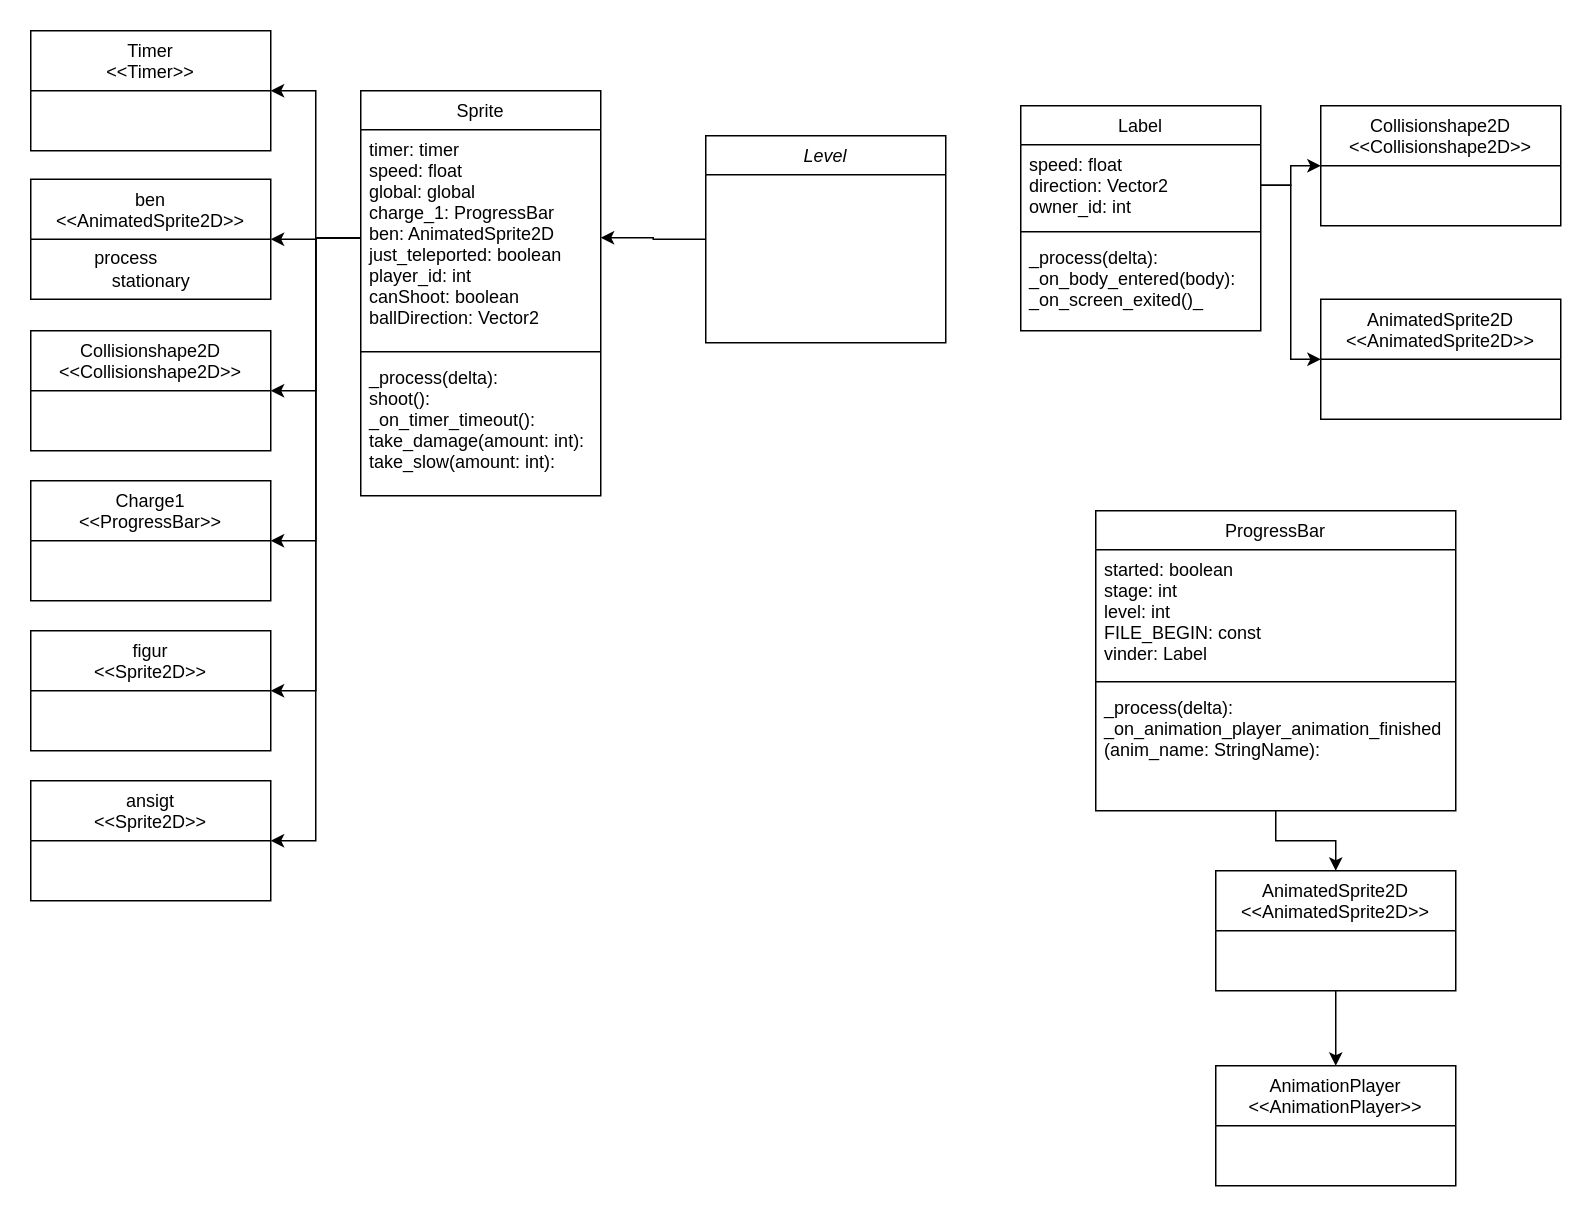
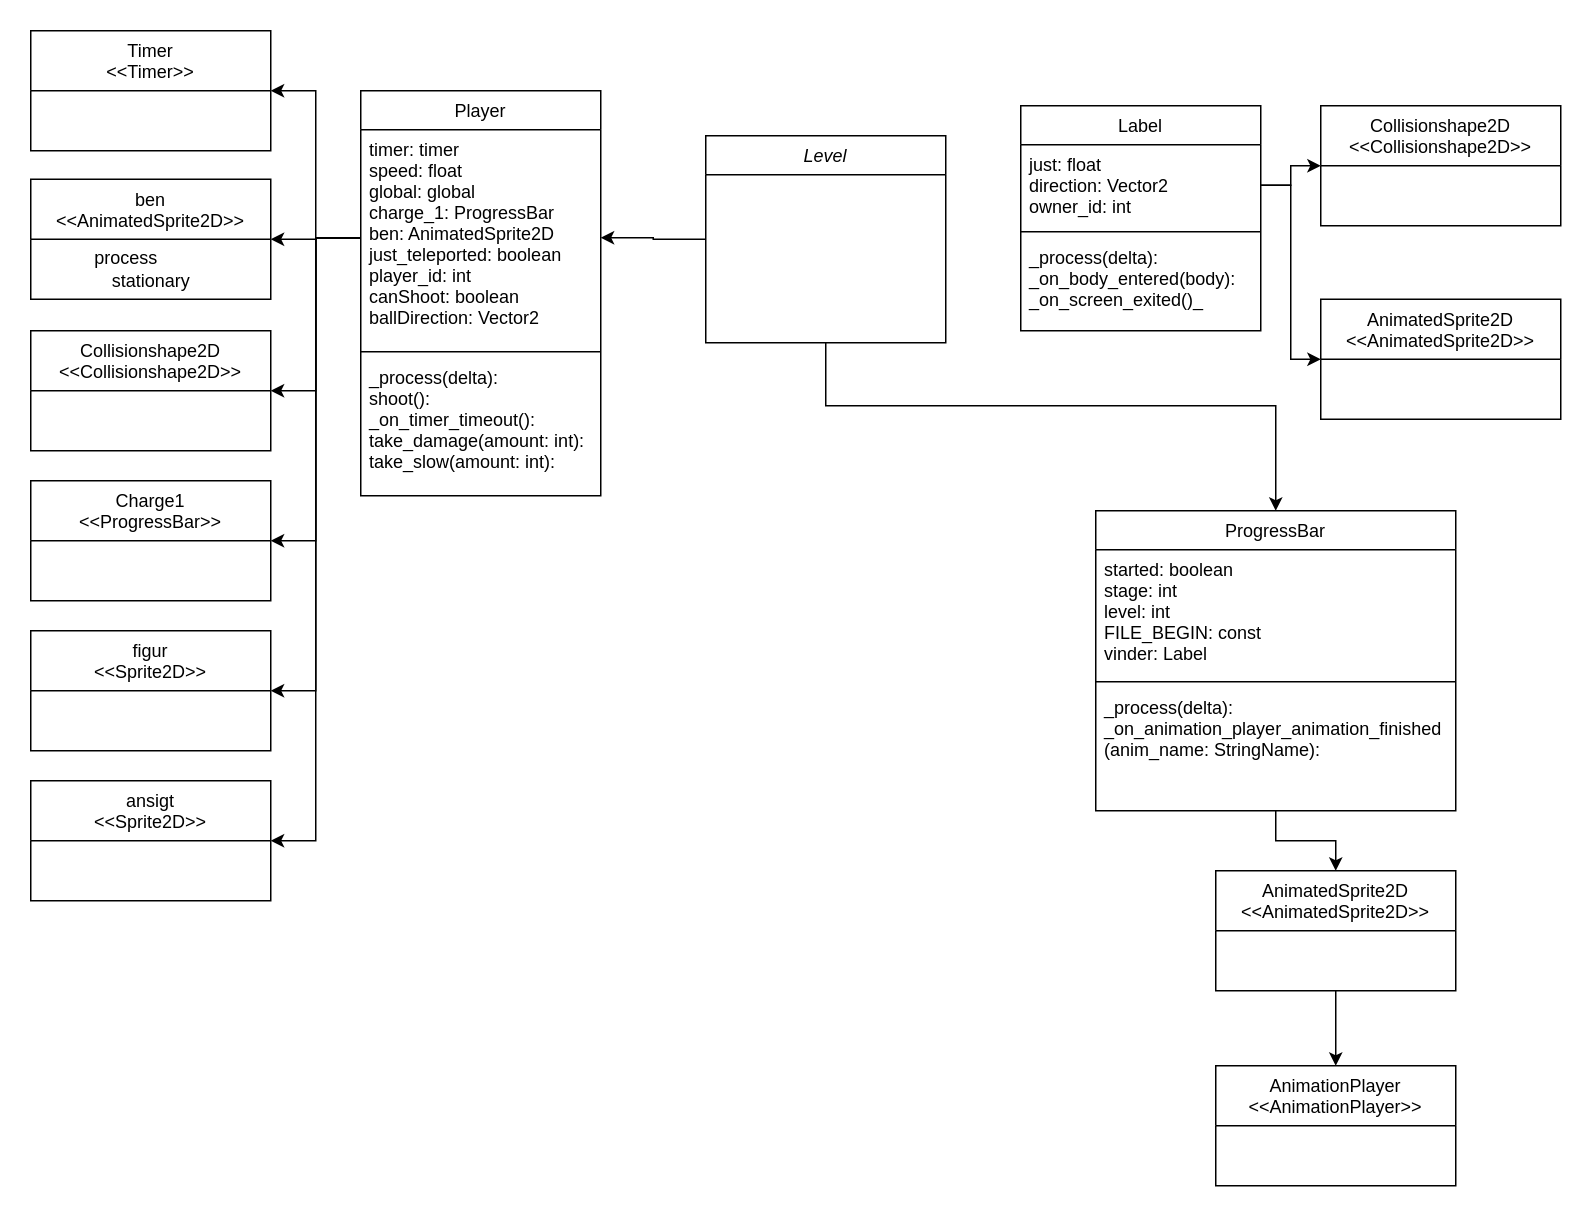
  <mxCell id="0" />
  <mxCell id="1" parent="0" />
  <mxCell id="2" value="" style="edgeStyle=orthogonalEdgeStyle;rounded=0;orthogonalLoop=1;jettySize=auto;html=1;entryX=1;entryY=0.5;entryDx=0;entryDy=0;" parent="1" source="4" target="10" edge="1"><mxGeometry relative="1" as="geometry" /></mxCell>
+ <mxCell id="3" style="edgeStyle=orthogonalEdgeStyle;rounded=0;orthogonalLoop=1;jettySize=auto;html=1;entryX=0.5;entryY=0;entryDx=0;entryDy=0;" parent="1" source="4" target="31" edge="1"><mxGeometry relative="1" as="geometry"><Array as="points"><mxPoint x="550" y="270" /><mxPoint x="850" y="270" /></Array></mxGeometry></mxCell>
  <mxCell id="4" value="Level" style="swimlane;fontStyle=2;align=center;verticalAlign=top;childLayout=stackLayout;horizontal=1;startSize=26;horizontalStack=0;resizeParent=1;resizeLast=0;collapsible=1;marginBottom=0;rounded=0;shadow=0;strokeWidth=1;" parent="1" vertex="1"><mxGeometry x="470" y="90" width="160" height="138" as="geometry"><mxRectangle x="230" y="140" width="160" height="26" as="alternateBounds" /></mxGeometry></mxCell>
  <mxCell id="5" value="Label" style="swimlane;fontStyle=0;align=center;verticalAlign=top;childLayout=stackLayout;horizontal=1;startSize=26;horizontalStack=0;resizeParent=1;resizeLast=0;collapsible=1;marginBottom=0;rounded=0;shadow=0;strokeWidth=1;" parent="1" vertex="1"><mxGeometry x="680" y="70" width="160" height="150" as="geometry"><mxRectangle x="550" y="140" width="160" height="26" as="alternateBounds" /></mxGeometry></mxCell>
- <mxCell id="6" value="speed: float&#10;direction: Vector2&#10;owner_id: int" style="text;align=left;verticalAlign=top;spacingLeft=4;spacingRight=4;overflow=hidden;rotatable=0;points=[[0,0.5],[1,0.5]];portConstraint=eastwest;" parent="5" vertex="1"><mxGeometry y="26" width="160" height="54" as="geometry" /></mxCell>
+ <mxCell id="6" value="just: float&#10;direction: Vector2&#10;owner_id: int" style="text;align=left;verticalAlign=top;spacingLeft=4;spacingRight=4;overflow=hidden;rotatable=0;points=[[0,0.5],[1,0.5]];portConstraint=eastwest;" parent="5" vertex="1"><mxGeometry y="26" width="160" height="54" as="geometry" /></mxCell>
  <mxCell id="7" value="" style="line;html=1;strokeWidth=1;align=left;verticalAlign=middle;spacingTop=-1;spacingLeft=3;spacingRight=3;rotatable=0;labelPosition=right;points=[];portConstraint=eastwest;" parent="5" vertex="1"><mxGeometry y="80" width="160" height="8" as="geometry" /></mxCell>
  <mxCell id="8" value="_process(delta):&#10;_on_body_entered(body):&#10;_on_screen_exited()_" style="text;align=left;verticalAlign=top;spacingLeft=4;spacingRight=4;overflow=hidden;rotatable=0;points=[[0,0.5],[1,0.5]];portConstraint=eastwest;" parent="5" vertex="1"><mxGeometry y="88" width="160" height="62" as="geometry" /></mxCell>
- <mxCell id="9" value="Sprite" style="swimlane;fontStyle=0;align=center;verticalAlign=top;childLayout=stackLayout;horizontal=1;startSize=26;horizontalStack=0;resizeParent=1;resizeLast=0;collapsible=1;marginBottom=0;rounded=0;shadow=0;strokeWidth=1;" parent="1" vertex="1"><mxGeometry x="240" y="60" width="160" height="270" as="geometry"><mxRectangle x="130" y="380" width="160" height="26" as="alternateBounds" /></mxGeometry></mxCell>
+ <mxCell id="9" value="Player" style="swimlane;fontStyle=0;align=center;verticalAlign=top;childLayout=stackLayout;horizontal=1;startSize=26;horizontalStack=0;resizeParent=1;resizeLast=0;collapsible=1;marginBottom=0;rounded=0;shadow=0;strokeWidth=1;" parent="1" vertex="1"><mxGeometry x="240" y="60" width="160" height="270" as="geometry"><mxRectangle x="130" y="380" width="160" height="26" as="alternateBounds" /></mxGeometry></mxCell>
  <mxCell id="10" value="timer: timer&#10;speed: float&#10;global: global&#10;charge_1: ProgressBar&#10;ben: AnimatedSprite2D&#10;just_teleported: boolean&#10;player_id: int&#10;canShoot: boolean&#10;ballDirection: Vector2" style="text;align=left;verticalAlign=top;spacingLeft=4;spacingRight=4;overflow=hidden;rotatable=0;points=[[0,0.5],[1,0.5]];portConstraint=eastwest;" parent="9" vertex="1"><mxGeometry y="26" width="160" height="144" as="geometry" /></mxCell>
  <mxCell id="11" value="" style="line;html=1;strokeWidth=1;align=left;verticalAlign=middle;spacingTop=-1;spacingLeft=3;spacingRight=3;rotatable=0;labelPosition=right;points=[];portConstraint=eastwest;" parent="9" vertex="1"><mxGeometry y="170" width="160" height="8" as="geometry" /></mxCell>
  <mxCell id="12" value="_process(delta):&#10;shoot():&#10;_on_timer_timeout():&#10;take_damage(amount: int):&#10;take_slow(amount: int):" style="text;align=left;verticalAlign=top;spacingLeft=4;spacingRight=4;overflow=hidden;rotatable=0;points=[[0,0.5],[1,0.5]];portConstraint=eastwest;" parent="9" vertex="1"><mxGeometry y="178" width="160" height="92" as="geometry" /></mxCell>
  <mxCell id="13" value="ben&#10;&lt;&lt;AnimatedSprite2D&gt;&gt;" style="swimlane;fontStyle=0;align=center;verticalAlign=top;childLayout=stackLayout;horizontal=1;startSize=40;horizontalStack=0;resizeParent=1;resizeLast=0;collapsible=1;marginBottom=0;rounded=0;shadow=0;strokeWidth=1;" parent="1" vertex="1"><mxGeometry x="20" y="119" width="160" height="80" as="geometry"><mxRectangle x="130" y="380" width="160" height="26" as="alternateBounds" /></mxGeometry></mxCell>
  <mxCell id="14" value="process&amp;nbsp; &amp;nbsp; &amp;nbsp; &amp;nbsp; &amp;nbsp;&amp;nbsp;&lt;div&gt;stationary&lt;/div&gt;" style="text;html=1;align=center;verticalAlign=middle;resizable=0;points=[];autosize=1;strokeColor=none;fillColor=none;" parent="13" vertex="1"><mxGeometry y="40" width="160" height="40" as="geometry" /></mxCell>
  <mxCell id="15" value="Collisionshape2D&#10;&lt;&lt;Collisionshape2D&gt;&gt;" style="swimlane;fontStyle=0;align=center;verticalAlign=top;childLayout=stackLayout;horizontal=1;startSize=40;horizontalStack=0;resizeParent=1;resizeLast=0;collapsible=1;marginBottom=0;rounded=0;shadow=0;strokeWidth=1;" parent="1" vertex="1"><mxGeometry x="20" y="220" width="160" height="80" as="geometry"><mxRectangle x="130" y="380" width="160" height="26" as="alternateBounds" /></mxGeometry></mxCell>
  <mxCell id="16" value="figur&#10;&lt;&lt;Sprite2D&gt;&gt;" style="swimlane;fontStyle=0;align=center;verticalAlign=top;childLayout=stackLayout;horizontal=1;startSize=40;horizontalStack=0;resizeParent=1;resizeLast=0;collapsible=1;marginBottom=0;rounded=0;shadow=0;strokeWidth=1;" parent="1" vertex="1"><mxGeometry x="20" y="420" width="160" height="80" as="geometry"><mxRectangle x="130" y="380" width="160" height="26" as="alternateBounds" /></mxGeometry></mxCell>
  <mxCell id="17" value="ansigt&#10;&lt;&lt;Sprite2D&gt;&gt;" style="swimlane;fontStyle=0;align=center;verticalAlign=top;childLayout=stackLayout;horizontal=1;startSize=40;horizontalStack=0;resizeParent=1;resizeLast=0;collapsible=1;marginBottom=0;rounded=0;shadow=0;strokeWidth=1;" parent="1" vertex="1"><mxGeometry x="20" y="520" width="160" height="80" as="geometry"><mxRectangle x="130" y="380" width="160" height="26" as="alternateBounds" /></mxGeometry></mxCell>
  <mxCell id="18" value="Timer&#10;&lt;&lt;Timer&gt;&gt;" style="swimlane;fontStyle=0;align=center;verticalAlign=top;childLayout=stackLayout;horizontal=1;startSize=40;horizontalStack=0;resizeParent=1;resizeLast=0;collapsible=1;marginBottom=0;rounded=0;shadow=0;strokeWidth=1;" parent="1" vertex="1"><mxGeometry x="20" y="20" width="160" height="80" as="geometry"><mxRectangle x="130" y="380" width="160" height="26" as="alternateBounds" /></mxGeometry></mxCell>
  <mxCell id="19" value="Charge1&#10;&lt;&lt;ProgressBar&gt;&gt;" style="swimlane;fontStyle=0;align=center;verticalAlign=top;childLayout=stackLayout;horizontal=1;startSize=40;horizontalStack=0;resizeParent=1;resizeLast=0;collapsible=1;marginBottom=0;rounded=0;shadow=0;strokeWidth=1;" parent="1" vertex="1"><mxGeometry x="20" y="320" width="160" height="80" as="geometry"><mxRectangle x="130" y="380" width="160" height="26" as="alternateBounds" /></mxGeometry></mxCell>
  <mxCell id="20" style="edgeStyle=orthogonalEdgeStyle;rounded=0;orthogonalLoop=1;jettySize=auto;html=1;entryX=1;entryY=0.5;entryDx=0;entryDy=0;" parent="1" source="10" target="13" edge="1"><mxGeometry relative="1" as="geometry" /></mxCell>
  <mxCell id="21" style="edgeStyle=orthogonalEdgeStyle;rounded=0;orthogonalLoop=1;jettySize=auto;html=1;entryX=1;entryY=0.5;entryDx=0;entryDy=0;" parent="1" source="10" target="15" edge="1"><mxGeometry relative="1" as="geometry" /></mxCell>
  <mxCell id="22" style="edgeStyle=orthogonalEdgeStyle;rounded=0;orthogonalLoop=1;jettySize=auto;html=1;entryX=1;entryY=0.5;entryDx=0;entryDy=0;" parent="1" source="10" target="18" edge="1"><mxGeometry relative="1" as="geometry" /></mxCell>
  <mxCell id="23" style="edgeStyle=orthogonalEdgeStyle;rounded=0;orthogonalLoop=1;jettySize=auto;html=1;entryX=1;entryY=0.5;entryDx=0;entryDy=0;" parent="1" source="10" target="19" edge="1"><mxGeometry relative="1" as="geometry" /></mxCell>
  <mxCell id="24" style="edgeStyle=orthogonalEdgeStyle;rounded=0;orthogonalLoop=1;jettySize=auto;html=1;entryX=1;entryY=0.5;entryDx=0;entryDy=0;" parent="1" source="10" target="16" edge="1"><mxGeometry relative="1" as="geometry" /></mxCell>
  <mxCell id="25" style="edgeStyle=orthogonalEdgeStyle;rounded=0;orthogonalLoop=1;jettySize=auto;html=1;entryX=1;entryY=0.5;entryDx=0;entryDy=0;" parent="1" source="10" target="17" edge="1"><mxGeometry relative="1" as="geometry" /></mxCell>
  <mxCell id="26" value="Collisionshape2D&#10;&lt;&lt;Collisionshape2D&gt;&gt;" style="swimlane;fontStyle=0;align=center;verticalAlign=top;childLayout=stackLayout;horizontal=1;startSize=40;horizontalStack=0;resizeParent=1;resizeLast=0;collapsible=1;marginBottom=0;rounded=0;shadow=0;strokeWidth=1;" parent="1" vertex="1"><mxGeometry x="880" y="70" width="160" height="80" as="geometry"><mxRectangle x="130" y="380" width="160" height="26" as="alternateBounds" /></mxGeometry></mxCell>
  <mxCell id="27" value="AnimatedSprite2D&#10;&lt;&lt;AnimatedSprite2D&gt;&gt;" style="swimlane;fontStyle=0;align=center;verticalAlign=top;childLayout=stackLayout;horizontal=1;startSize=40;horizontalStack=0;resizeParent=1;resizeLast=0;collapsible=1;marginBottom=0;rounded=0;shadow=0;strokeWidth=1;" parent="1" vertex="1"><mxGeometry x="880" y="199" width="160" height="80" as="geometry"><mxRectangle x="130" y="380" width="160" height="26" as="alternateBounds" /></mxGeometry></mxCell>
  <mxCell id="28" style="edgeStyle=orthogonalEdgeStyle;rounded=0;orthogonalLoop=1;jettySize=auto;html=1;entryX=0;entryY=0.5;entryDx=0;entryDy=0;" parent="1" source="6" target="26" edge="1"><mxGeometry relative="1" as="geometry" /></mxCell>
  <mxCell id="29" style="edgeStyle=orthogonalEdgeStyle;rounded=0;orthogonalLoop=1;jettySize=auto;html=1;entryX=0;entryY=0.5;entryDx=0;entryDy=0;" parent="1" source="6" target="27" edge="1"><mxGeometry relative="1" as="geometry" /></mxCell>
  <mxCell id="30" style="edgeStyle=orthogonalEdgeStyle;rounded=0;orthogonalLoop=1;jettySize=auto;html=1;entryX=0.5;entryY=0;entryDx=0;entryDy=0;" parent="1" source="31" target="36" edge="1"><mxGeometry relative="1" as="geometry" /></mxCell>
  <mxCell id="31" value="ProgressBar" style="swimlane;fontStyle=0;align=center;verticalAlign=top;childLayout=stackLayout;horizontal=1;startSize=26;horizontalStack=0;resizeParent=1;resizeLast=0;collapsible=1;marginBottom=0;rounded=0;shadow=0;strokeWidth=1;" parent="1" vertex="1"><mxGeometry x="730" y="340" width="240" height="200" as="geometry"><mxRectangle x="550" y="140" width="160" height="26" as="alternateBounds" /></mxGeometry></mxCell>
  <mxCell id="32" value="started: boolean&#10;stage: int&#10;level: int&#10;FILE_BEGIN: const&#10;vinder: Label" style="text;align=left;verticalAlign=top;spacingLeft=4;spacingRight=4;overflow=hidden;rotatable=0;points=[[0,0.5],[1,0.5]];portConstraint=eastwest;" parent="31" vertex="1"><mxGeometry y="26" width="240" height="84" as="geometry" /></mxCell>
  <mxCell id="33" value="" style="line;html=1;strokeWidth=1;align=left;verticalAlign=middle;spacingTop=-1;spacingLeft=3;spacingRight=3;rotatable=0;labelPosition=right;points=[];portConstraint=eastwest;" parent="31" vertex="1"><mxGeometry y="110" width="240" height="8" as="geometry" /></mxCell>
  <mxCell id="34" value="_process(delta):&#10;_on_animation_player_animation_finished&#10;(anim_name: StringName):" style="text;align=left;verticalAlign=top;spacingLeft=4;spacingRight=4;overflow=hidden;rotatable=0;points=[[0,0.5],[1,0.5]];portConstraint=eastwest;" parent="31" vertex="1"><mxGeometry y="118" width="240" height="62" as="geometry" /></mxCell>
  <mxCell id="35" style="edgeStyle=orthogonalEdgeStyle;rounded=0;orthogonalLoop=1;jettySize=auto;html=1;entryX=0.5;entryY=0;entryDx=0;entryDy=0;" parent="1" source="36" target="37" edge="1"><mxGeometry relative="1" as="geometry" /></mxCell>
  <mxCell id="36" value="AnimatedSprite2D&#10;&lt;&lt;AnimatedSprite2D&gt;&gt;" style="swimlane;fontStyle=0;align=center;verticalAlign=top;childLayout=stackLayout;horizontal=1;startSize=40;horizontalStack=0;resizeParent=1;resizeLast=0;collapsible=1;marginBottom=0;rounded=0;shadow=0;strokeWidth=1;" parent="1" vertex="1"><mxGeometry x="810" y="580" width="160" height="80" as="geometry"><mxRectangle x="130" y="380" width="160" height="26" as="alternateBounds" /></mxGeometry></mxCell>
  <mxCell id="37" value="AnimationPlayer&#10;&lt;&lt;AnimationPlayer&gt;&gt;" style="swimlane;fontStyle=0;align=center;verticalAlign=top;childLayout=stackLayout;horizontal=1;startSize=40;horizontalStack=0;resizeParent=1;resizeLast=0;collapsible=1;marginBottom=0;rounded=0;shadow=0;strokeWidth=1;" parent="1" vertex="1"><mxGeometry x="810" y="710" width="160" height="80" as="geometry"><mxRectangle x="130" y="380" width="160" height="26" as="alternateBounds" /></mxGeometry></mxCell>
